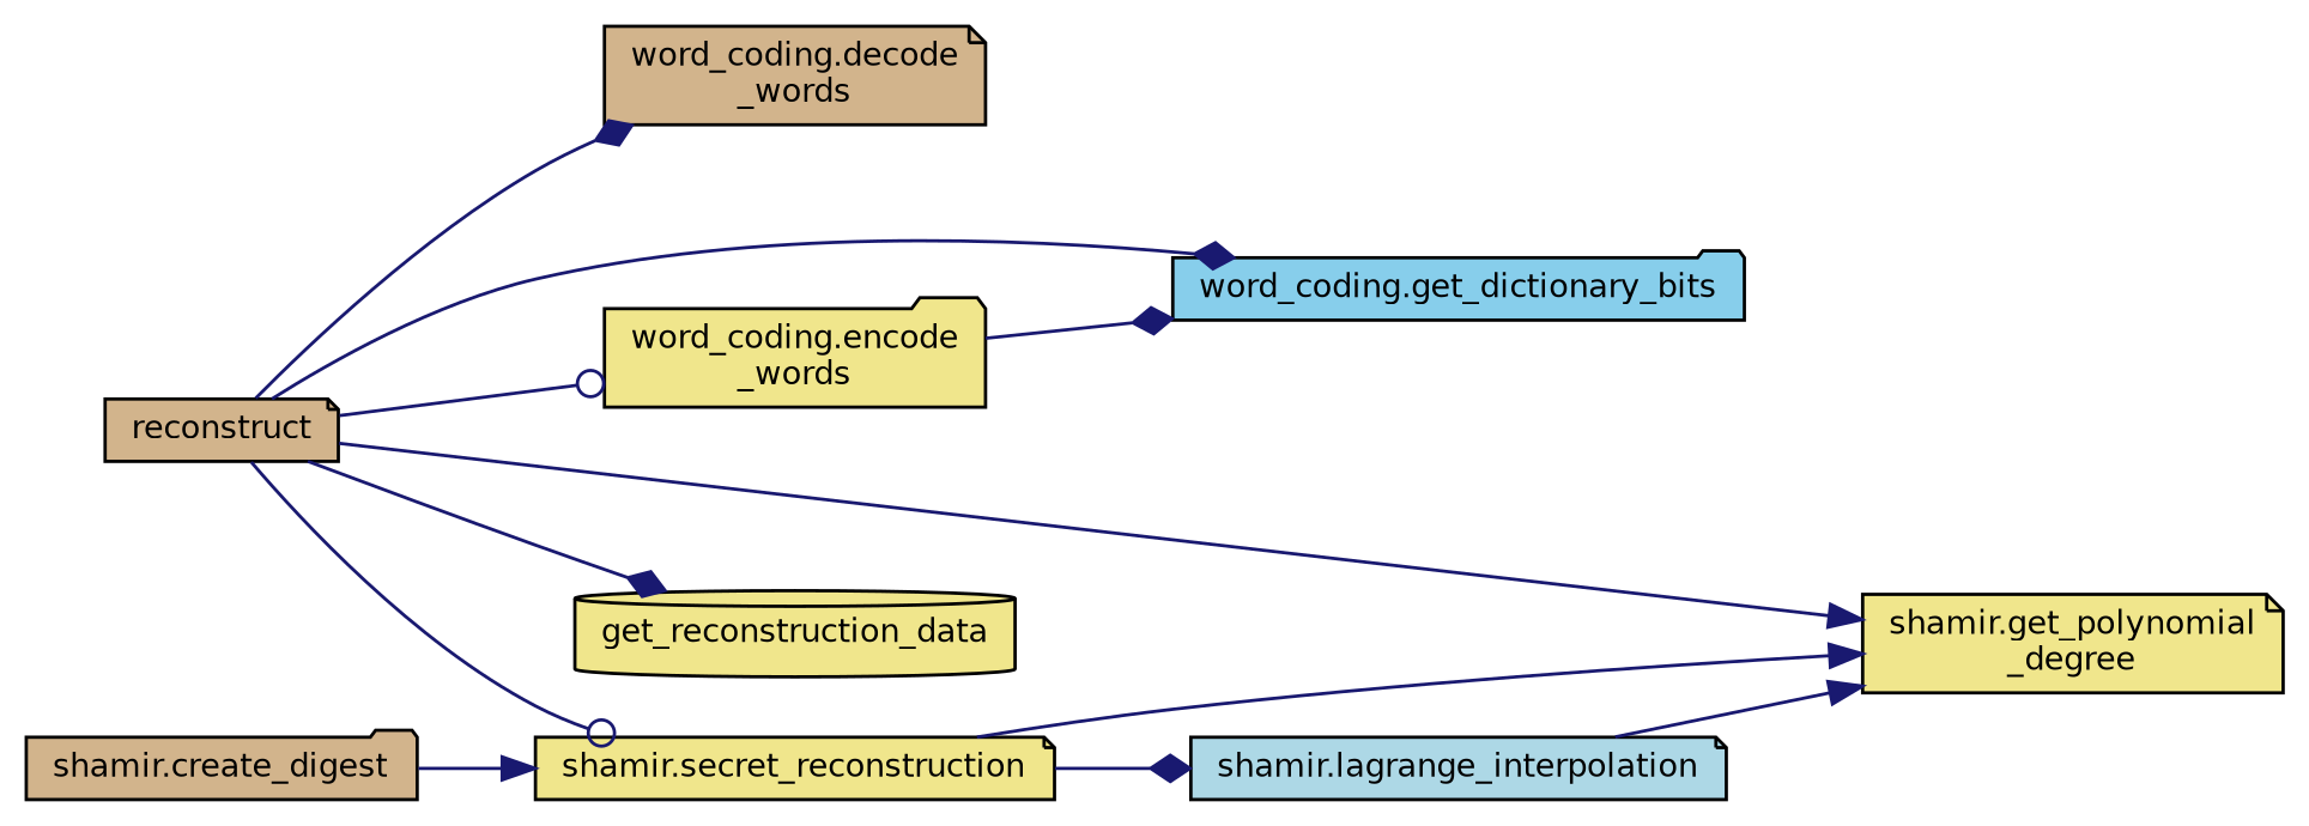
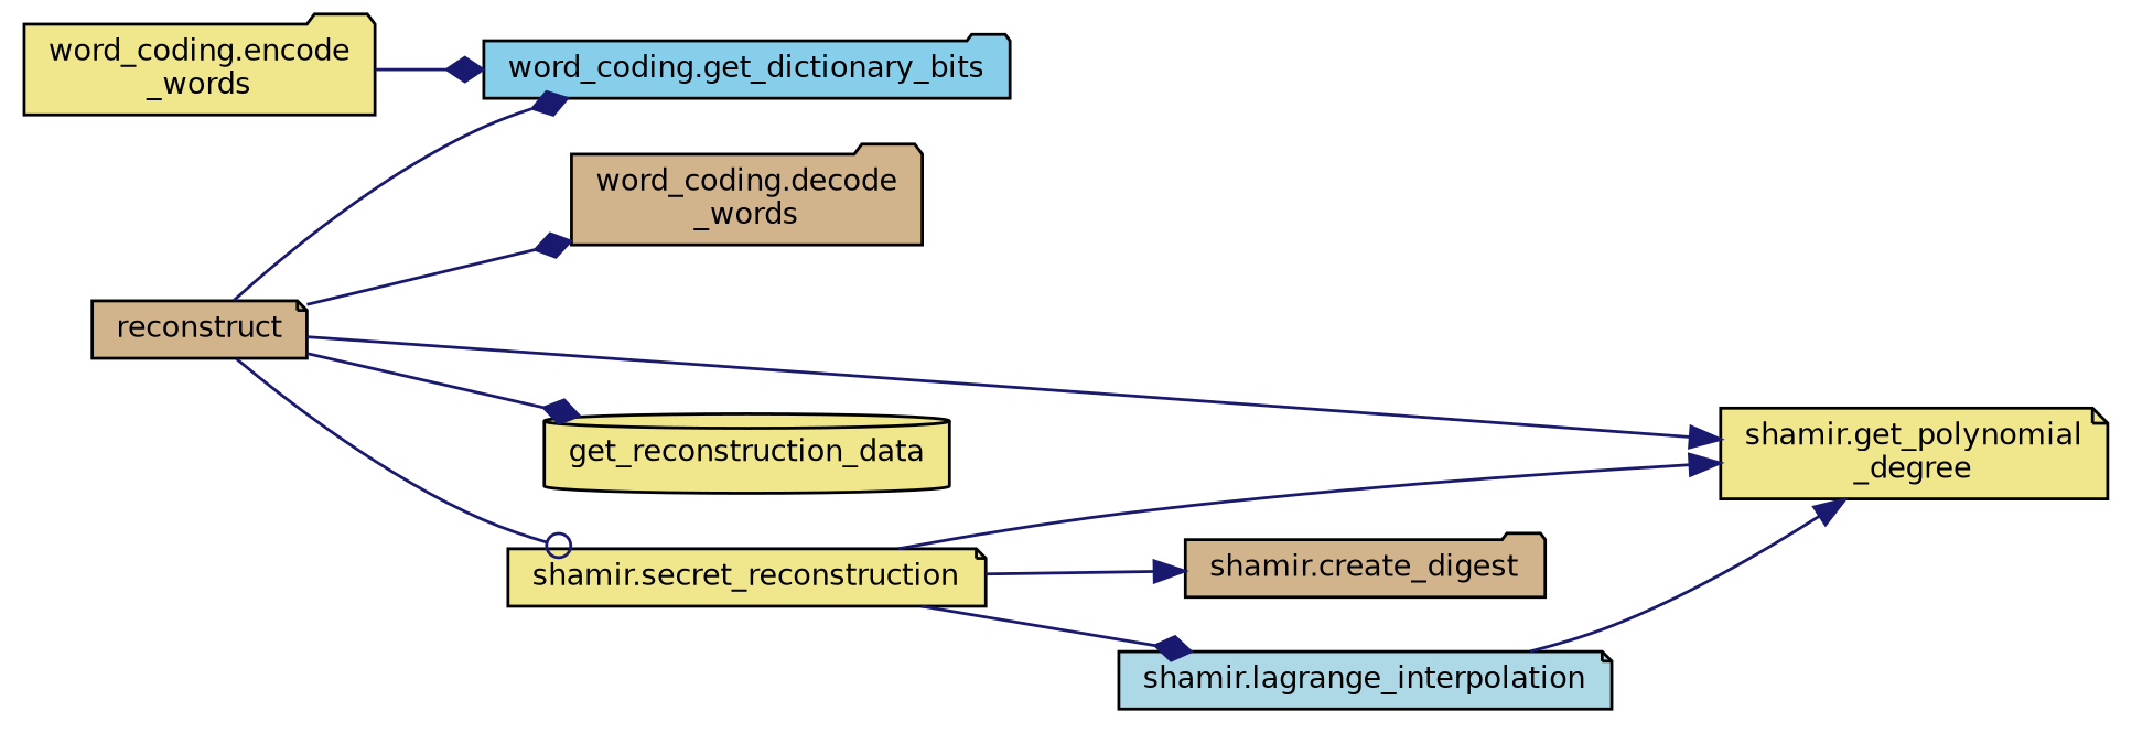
  digraph {
    rankdir=LR
    node [color=black fillcolor=khaki fontname=Helvetica fontsize=10 shape=note style=filled]
    edge [arrowhead=diamond color=midnightblue fontname=Helvetica fontsize=10 labelfontname=Helvetica labelfontsize=10 style=solid]
    n1 [fillcolor=tan fontcolor=black height=0.2 label=reconstruct width=0.4]
-   n2 [fillcolor=tan height=0.2 label="word_coding.decode\l_words" width=0.4]
+   n2 [fillcolor=tan height=0.2 label="word_coding.decode\l_words" shape=folder width=0.4]
    n3 [fillcolor=skyblue height=0.2 label="word_coding.get_dictionary_bits" shape=folder width=0.4]
    n4 [height=0.2 label="word_coding.encode\l_words" shape=folder width=0.4]
    n5 [height=0.2 label="shamir.get_polynomial\l_degree" width=0.4]
    n6 [height=0.2 label=get_reconstruction_data shape=cylinder width=0.4]
    n7 [height=0.2 label="shamir.secret_reconstruction" width=0.4]
    n8 [fillcolor=tan height=0.2 label="shamir.create_digest" shape=folder width=0.4]
    n9 [fillcolor=lightblue height=0.2 label="shamir.lagrange_interpolation" width=0.4]
    n1 -> n2
    n1 -> n3
-   n1 -> n4 [arrowhead=odot]
    n1 -> n5 [arrowhead=normal]
    n1 -> n6
    n1 -> n7 [arrowhead=odot]
    n4 -> n3
    n7 -> n5 [arrowhead=normal]
-   n8 -> n7 [arrowhead=normal]
+   n7 -> n8 [arrowhead=normal]
    n7 -> n9
    n9 -> n5 [arrowhead=normal]
  }
